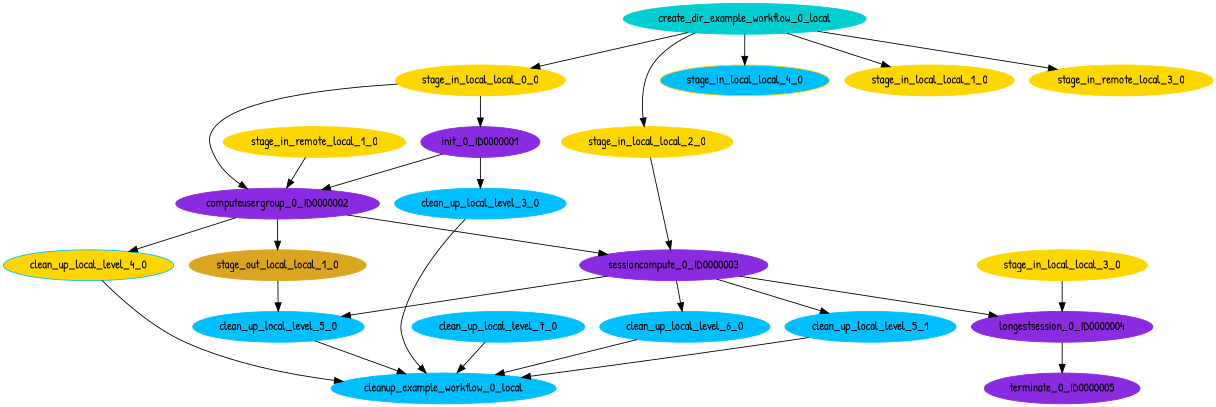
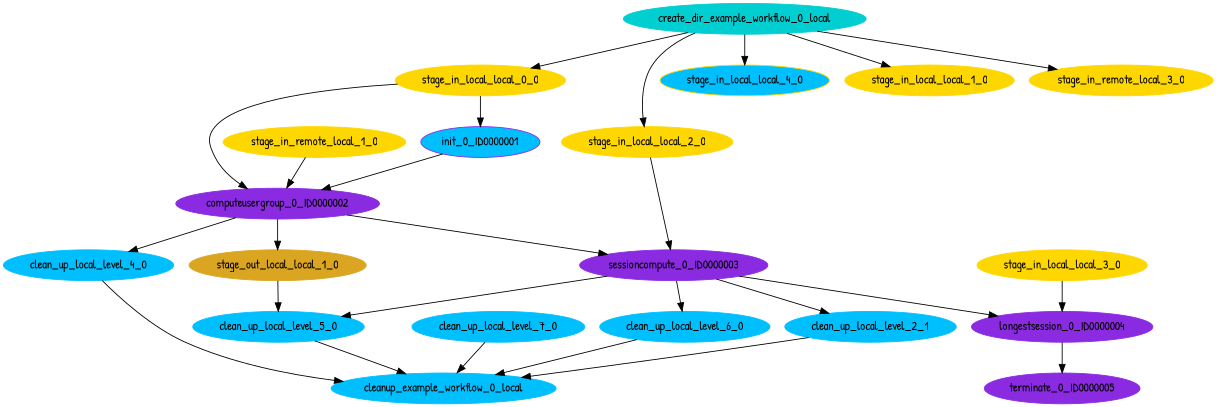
  digraph {
    fontname="Patrick Hand"
    node [color=deepskyblue fontname="Patrick Hand" shape=ellipse style=filled]
    edge [arrowhead=normal arrowsize=1.0 fontname="Patrick Hand"]
-   n1 [label=clean_up_local_level_4_0 fillcolor=gold]
+   n1 [label=clean_up_local_level_4_0]
    n2 [label=cleanup_example_workflow_0_local]
    n3 [color=darkturquoise label=create_dir_example_workflow_0_local]
    n4 [color=gold label=stage_in_local_local_0_0]
    n5 [color=gold label=stage_in_local_local_2_0]
    n6 [color=gold fillcolor=deepskyblue label=stage_in_local_local_4_0]
    n7 [color=gold label=stage_in_local_local_1_0]
    n8 [color=gold label=stage_in_remote_local_3_0]
-   n9 [color=blueviolet label=init_0_ID0000001]
+   n9 [color=blueviolet label=init_0_ID0000001 fillcolor=deepskyblue]
    n10 [color=blueviolet label=computeusergroup_0_ID0000002]
    n11 [color=blueviolet label=sessioncompute_0_ID0000003]
    n12 [color=gold label=stage_in_remote_local_1_0]
    n13 [color=gold label=stage_in_local_local_3_0]
    n14 [color=blueviolet label=longestsession_0_ID0000004]
    n15 [color=blueviolet label=terminate_0_ID0000005]
    n16 [label=clean_up_local_level_6_0]
-   n17 [label=clean_up_local_level_3_0]
    n18 [color=goldenrod label=stage_out_local_local_1_0]
    n19 [label=clean_up_local_level_5_0]
    n20 [label=clean_up_local_level_7_0]
-   n21 [label=clean_up_local_level_5_1]
+   n21 [label=clean_up_local_level_2_1]
    n1 -> n2
    n3 -> n4
    n3 -> n5
    n3 -> n6
    n3 -> n7
    n3 -> n8
    n4 -> n9
    n4 -> n10
    n5 -> n11
    n9 -> n10
-   n9 -> n17
    n10 -> n1
    n10 -> n11
    n10 -> n18
    n11 -> n14
    n11 -> n16
    n11 -> n19
    n11 -> n21
    n12 -> n10
    n13 -> n14
    n14 -> n15
    n16 -> n2
-   n17 -> n2
    n18 -> n19
    n19 -> n2
    n20 -> n2
    n21 -> n2
  }
